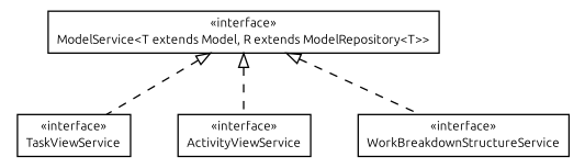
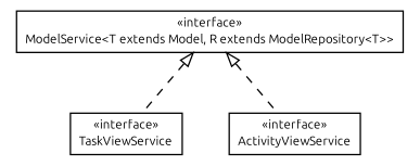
  digraph {
    fontname=Ubuntu
    nodesep=0.25
    ranksep=0.5
    node [fontcolor=black fontname=Ubuntu fontsize=9.0 shape=plaintext]
    edge [arrowtail=empty dir=back fontname=Ubuntu fontsize=10 headport=p labelfontname=Helvetica labelfontsize=10 style=dashed tailport=p]
    n1 [label=<<table title="net.ljcomputing.sr.service.TaskViewService" border="0" cellborder="1" cellspacing="0" cellpadding="2" port="p" href="./TaskViewService.html"> 		<tr><td><table border="0" cellspacing="0" cellpadding="1"> <tr><td align="center" balign="center"> &#171;interface&#187; </td></tr> <tr><td align="center" balign="center"> TaskViewService </td></tr> 		</table></td></tr> 		</table>>]
    n2 [label=<<table title="net.ljcomputing.sr.service.ActivityViewService" border="0" cellborder="1" cellspacing="0" cellpadding="2" port="p" href="./ActivityViewService.html"> 		<tr><td><table border="0" cellspacing="0" cellpadding="1"> <tr><td align="center" balign="center"> &#171;interface&#187; </td></tr> <tr><td align="center" balign="center"> ActivityViewService </td></tr> 		</table></td></tr> 		</table>>]
    n3 [label=<<table title="net.ljcomputing.sr.service.ModelService" border="0" cellborder="1" cellspacing="0" cellpadding="2" port="p" href="./ModelService.html"> 		<tr><td><table border="0" cellspacing="0" cellpadding="1"> <tr><td align="center" balign="center"> &#171;interface&#187; </td></tr> <tr><td align="center" balign="center"> ModelService&lt;T extends Model, R extends ModelRepository&lt;T&gt;&gt; </td></tr> 		</table></td></tr> 		</table>>]
-   n4 [label=<<table title="net.ljcomputing.sr.service.WorkBreakdownStructureService" border="0" cellborder="1" cellspacing="0" cellpadding="2" port="p" href="./WorkBreakdownStructureService.html"> 		<tr><td><table border="0" cellspacing="0" cellpadding="1"> <tr><td align="center" balign="center"> &#171;interface&#187; </td></tr> <tr><td align="center" balign="center"> WorkBreakdownStructureService </td></tr> 		</table></td></tr> 		</table>>]
    n3 -> n1
    n3 -> n2
-   n3 -> n4
  }
